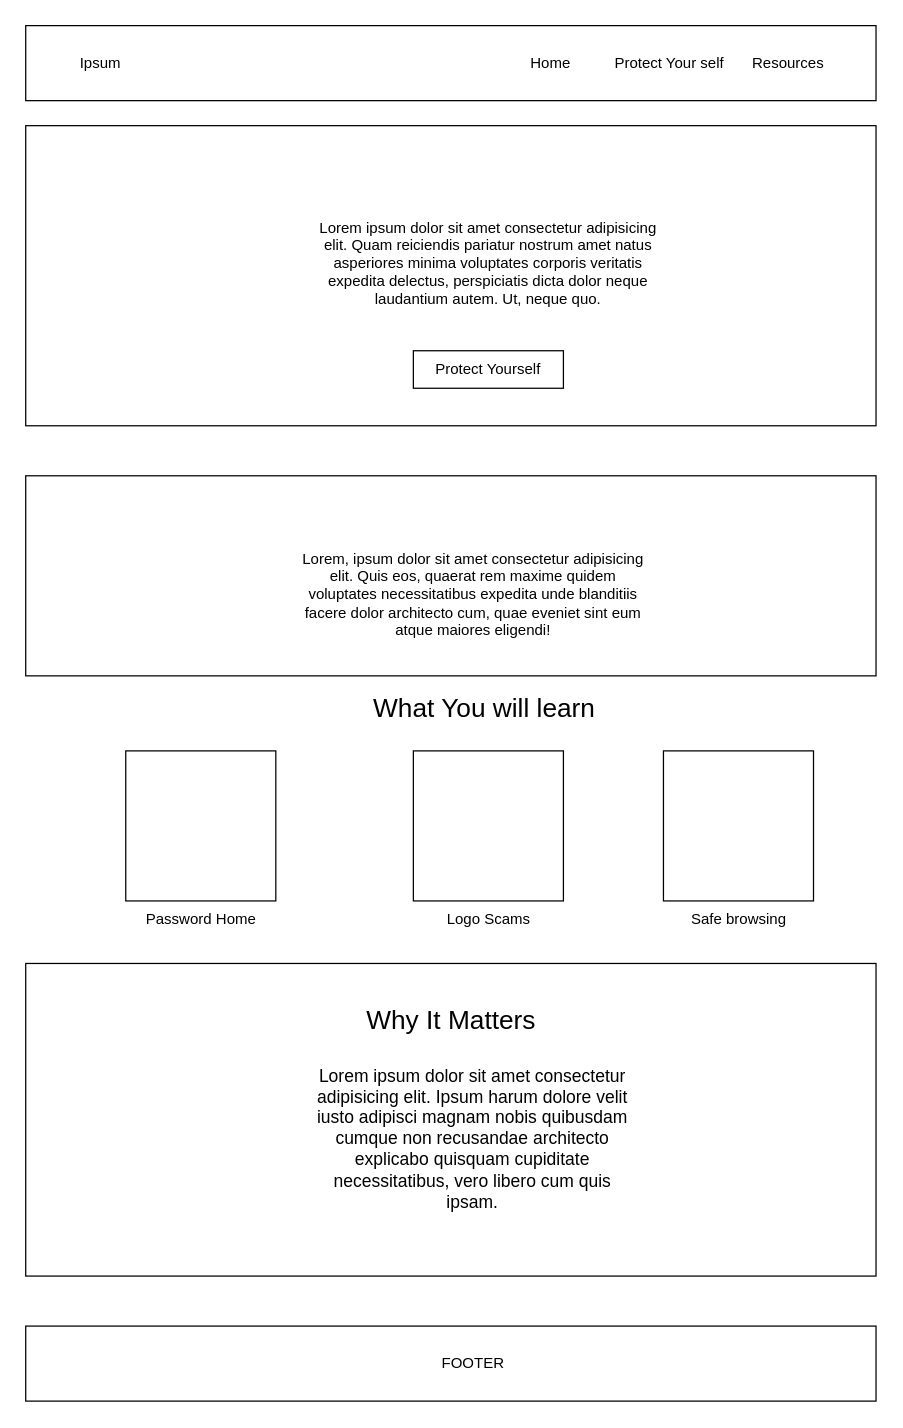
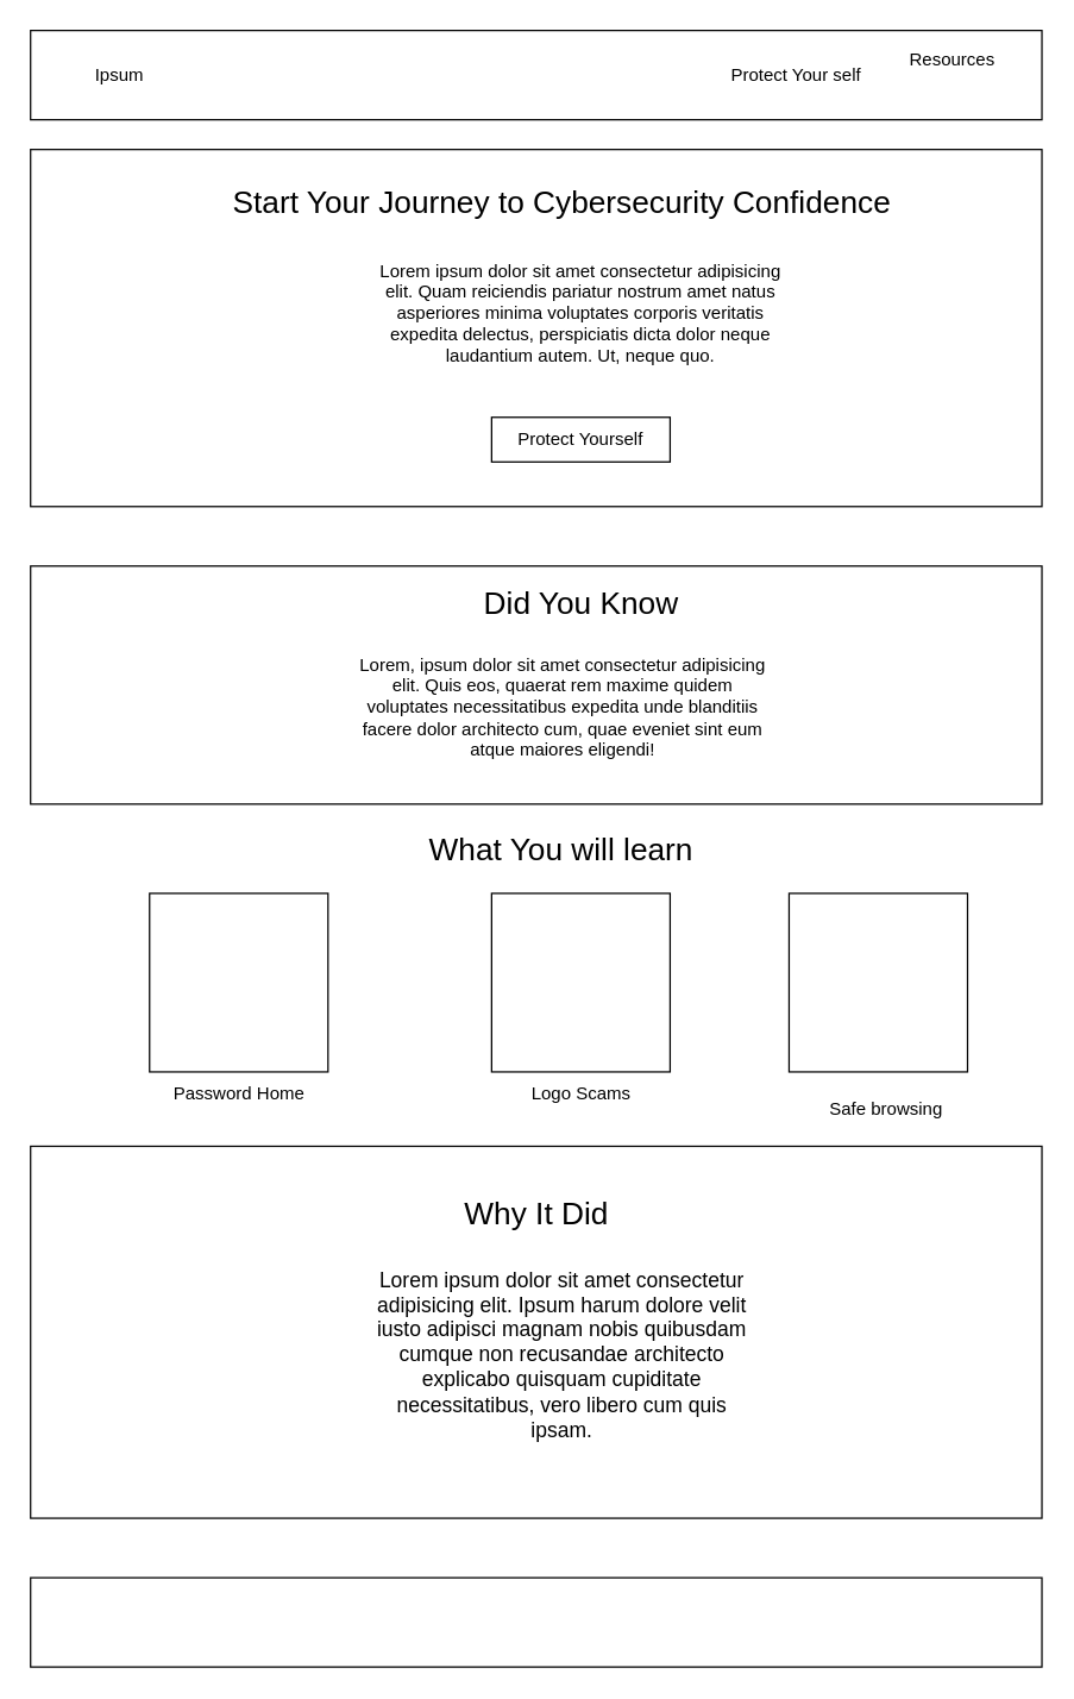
  <mxCell id="0" />
  <mxCell id="1" parent="0" />
  <mxCell id="2" value="" style="rounded=0;whiteSpace=wrap;html=1;" parent="1" vertex="1"><mxGeometry x="20" width="680" height="60" as="geometry" y="20" /></mxCell>
  <mxCell id="3" value="" style="rounded=0;whiteSpace=wrap;html=1;" parent="1" vertex="1"><mxGeometry x="20" y="100" width="680" height="240" as="geometry" /></mxCell>
  <mxCell id="4" value="" style="rounded=0;whiteSpace=wrap;html=1;" parent="1" vertex="1"><mxGeometry x="20" y="380" width="680" height="160" as="geometry" /></mxCell>
  <mxCell id="5" value="" style="whiteSpace=wrap;html=1;aspect=fixed;" parent="1" vertex="1"><mxGeometry x="100" y="600" width="120" height="120" as="geometry" /></mxCell>
  <mxCell id="6" value="" style="whiteSpace=wrap;html=1;aspect=fixed;" parent="1" vertex="1"><mxGeometry x="330" y="600" width="120" height="120" as="geometry" /></mxCell>
  <mxCell id="7" value="" style="whiteSpace=wrap;html=1;aspect=fixed;" parent="1" vertex="1"><mxGeometry x="530" y="600" width="120" height="120" as="geometry" /></mxCell>
  <mxCell id="8" value="" style="rounded=0;whiteSpace=wrap;html=1;" parent="1" vertex="1"><mxGeometry x="20" y="770" width="680" height="250" as="geometry" /></mxCell>
  <mxCell id="9" value="" style="rounded=0;whiteSpace=wrap;html=1;" parent="1" vertex="1"><mxGeometry x="20" y="1060" width="680" height="60" as="geometry" /></mxCell>
  <mxCell id="10" value="Ipsum" style="text;html=1;align=center;verticalAlign=middle;whiteSpace=wrap;rounded=0;" parent="1" vertex="1"><mxGeometry x="50" y="35" width="60" height="30" as="geometry" /></mxCell>
- <mxCell id="11" value="Home" style="text;html=1;align=center;verticalAlign=middle;whiteSpace=wrap;rounded=0;" parent="1" vertex="1"><mxGeometry x="410" y="35" width="60" height="30" as="geometry" /></mxCell>
  <mxCell id="12" value="Protect Your self" style="text;html=1;align=center;verticalAlign=middle;whiteSpace=wrap;rounded=0;" parent="1" vertex="1"><mxGeometry x="490" y="35" width="90" height="30" as="geometry" /></mxCell>
- <mxCell id="13" value="Resources" style="text;html=1;align=center;verticalAlign=middle;whiteSpace=wrap;rounded=0;" parent="1" vertex="1"><mxGeometry x="600" y="35" width="60" height="30" as="geometry" /></mxCell>
+ <mxCell id="13" value="Resources" style="text;html=1;align=center;verticalAlign=middle;whiteSpace=wrap;rounded=0;" parent="1" vertex="1"><mxGeometry x="610" y="25" width="60" height="30" as="geometry" /></mxCell>
+ <mxCell id="14" value="Start Your Journey to Cybersecurity Confidence" style="text;html=1;align=center;verticalAlign=middle;whiteSpace=wrap;rounded=0;fontSize=21;" parent="1" vertex="1"><mxGeometry x="145" y="110" width="465" height="50" as="geometry" /></mxCell>
  <mxCell id="15" value="Lorem ipsum dolor sit amet consectetur adipisicing elit. Quam reiciendis pariatur nostrum amet natus asperiores minima voluptates corporis veritatis expedita delectus, perspiciatis dicta dolor neque laudantium autem. Ut, neque quo." style="text;html=1;align=center;verticalAlign=middle;whiteSpace=wrap;rounded=0;" parent="1" vertex="1"><mxGeometry x="250" y="170" width="280" height="80" as="geometry" /></mxCell>
  <mxCell id="16" value="Protect Yourself" style="rounded=0;whiteSpace=wrap;html=1;" parent="1" vertex="1"><mxGeometry x="330" y="280" width="120" height="30" as="geometry" /></mxCell>
+ <mxCell id="17" value="Did You Know" style="text;html=1;align=center;verticalAlign=middle;whiteSpace=wrap;rounded=0;fontSize=21;" parent="1" vertex="1"><mxGeometry x="317.5" y="390" width="145" height="30" as="geometry" /></mxCell>
  <mxCell id="18" value="Lorem, ipsum dolor sit amet consectetur adipisicing elit. Quis eos, quaerat rem maxime quidem voluptates necessitatibus expedita unde blanditiis facere dolor architecto cum, quae eveniet sint eum atque maiores eligendi!" style="text;html=1;align=center;verticalAlign=middle;whiteSpace=wrap;rounded=0;" parent="1" vertex="1"><mxGeometry x="237.5" y="420" width="280" height="110" as="geometry" /></mxCell>
- <mxCell id="19" value="What You will learn" style="text;html=1;align=center;verticalAlign=middle;whiteSpace=wrap;rounded=0;fontSize=21;" parent="1" vertex="1"><mxGeometry x="297.49" y="550" width="180" height="30" as="geometry" /></mxCell>
- <mxCell id="20" value="Why It Matters" style="text;html=1;align=center;verticalAlign=middle;whiteSpace=wrap;rounded=0;fontSize=21;" parent="1" vertex="1"><mxGeometry x="288.75" y="800" width="142.5" height="30" as="geometry" /></mxCell>
+ <mxCell id="19" value="What You will learn" style="text;html=1;align=center;verticalAlign=middle;whiteSpace=wrap;rounded=0;fontSize=21;" parent="1" vertex="1"><mxGeometry x="287.49" y="555" width="180" height="30" as="geometry" /></mxCell>
+ <mxCell id="20" value="Why It Did" style="text;html=1;align=center;verticalAlign=middle;whiteSpace=wrap;rounded=0;fontSize=21;" parent="1" vertex="1"><mxGeometry x="288.75" y="800" width="142.5" height="30" as="geometry" /></mxCell>
  <mxCell id="21" value="Lorem ipsum dolor sit amet consectetur adipisicing elit. Ipsum harum dolore velit iusto adipisci magnam nobis quibusdam cumque non recusandae architecto explicabo quisquam cupiditate necessitatibus, vero libero cum quis ipsam." style="text;html=1;align=center;verticalAlign=middle;whiteSpace=wrap;rounded=0;fontSize=14;" parent="1" vertex="1"><mxGeometry x="246.87" y="840" width="261.25" height="140" as="geometry" /></mxCell>
- <mxCell id="22" value="FOOTER" style="text;html=1;align=center;verticalAlign=middle;whiteSpace=wrap;rounded=0;" parent="1" vertex="1"><mxGeometry x="347.5" y="1075" width="60" height="30" as="geometry" /></mxCell>
  <mxCell id="23" value="Password Home" style="text;html=1;align=center;verticalAlign=middle;whiteSpace=wrap;rounded=0;" parent="1" vertex="1"><mxGeometry x="107.5" y="720" width="105" height="30" as="geometry" /></mxCell>
  <mxCell id="24" value="Logo Scams" style="text;html=1;align=center;verticalAlign=middle;whiteSpace=wrap;rounded=0;" parent="1" vertex="1"><mxGeometry x="337.5" y="720" width="105" height="30" as="geometry" /></mxCell>
- <mxCell id="25" value="Safe browsing" style="text;html=1;align=center;verticalAlign=middle;whiteSpace=wrap;rounded=0;" parent="1" vertex="1"><mxGeometry x="537.5" y="720" width="105" height="30" as="geometry" /></mxCell>
+ <mxCell id="25" value="Safe browsing" style="text;html=1;align=center;verticalAlign=middle;whiteSpace=wrap;rounded=0;" parent="1" vertex="1"><mxGeometry x="542.5" y="730" width="105" height="30" as="geometry" /></mxCell>
